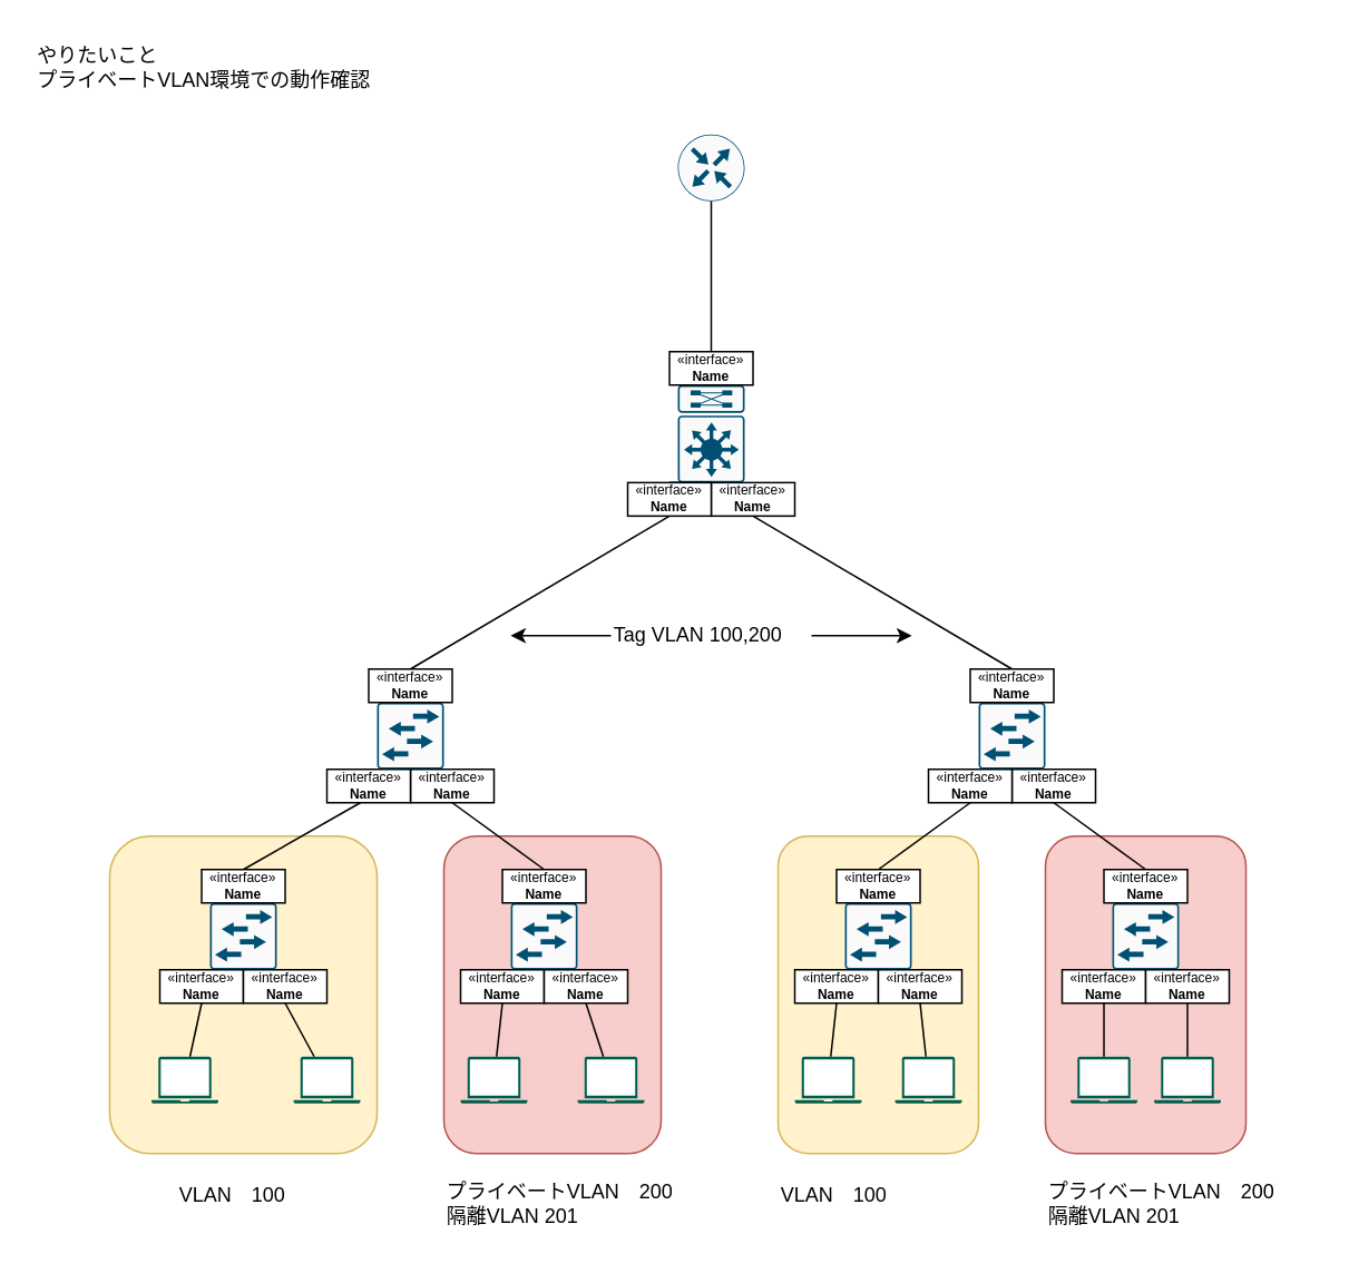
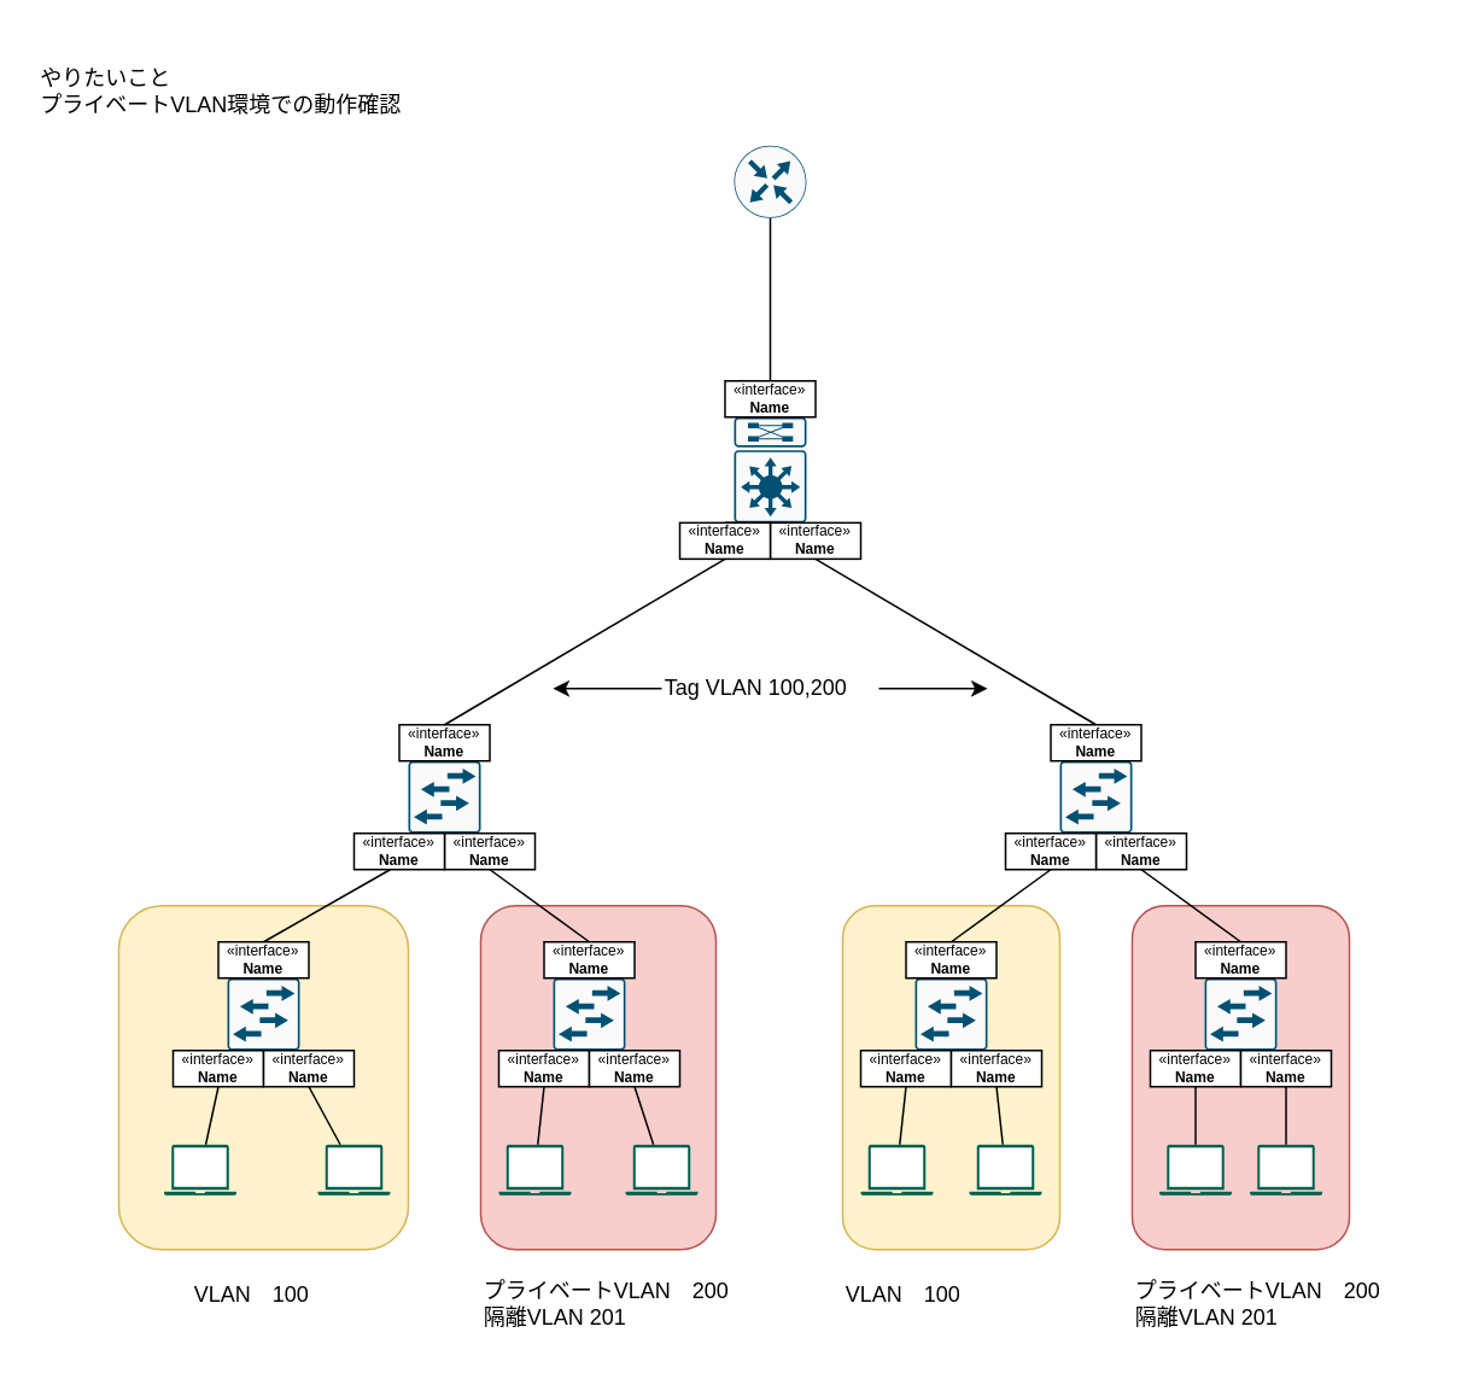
  <mxCell id="0" />
  <mxCell id="1" parent="0" />
  <mxCell id="2" value="" style="rounded=1;whiteSpace=wrap;html=1;fillColor=#f8cecc;strokeColor=#b85450;" vertex="1" parent="1"><mxGeometry x="625" y="500" width="120" height="190" as="geometry" /></mxCell>
  <mxCell id="3" value="" style="rounded=1;whiteSpace=wrap;html=1;fillColor=#fff2cc;strokeColor=#d6b656;" vertex="1" parent="1"><mxGeometry x="465" y="500" width="120" height="190" as="geometry" /></mxCell>
  <mxCell id="4" value="" style="rounded=1;whiteSpace=wrap;html=1;fillColor=#f8cecc;strokeColor=#b85450;" vertex="1" parent="1"><mxGeometry x="265" y="500" width="130" height="190" as="geometry" /></mxCell>
  <mxCell id="5" value="" style="rounded=1;whiteSpace=wrap;html=1;fillColor=#fff2cc;strokeColor=#d6b656;" vertex="1" parent="1"><mxGeometry x="65" y="500" width="160" height="190" as="geometry" /></mxCell>
  <mxCell id="6" value="" style="sketch=0;points=[[0.5,0,0],[1,0.5,0],[0.5,1,0],[0,0.5,0],[0.145,0.145,0],[0.856,0.145,0],[0.855,0.856,0],[0.145,0.855,0]];verticalLabelPosition=bottom;html=1;verticalAlign=top;aspect=fixed;align=center;pointerEvents=1;shape=mxgraph.cisco19.rect;prIcon=router;fillColor=#FAFAFA;strokeColor=#005073;" vertex="1" parent="1"><mxGeometry x="405" y="80" width="40" height="40" as="geometry" /></mxCell>
  <mxCell id="7" value="" style="sketch=0;points=[[0.015,0.015,0],[0.985,0.015,0],[0.985,0.985,0],[0.015,0.985,0],[0.25,0,0],[0.5,0,0],[0.75,0,0],[1,0.25,0],[1,0.5,0],[1,0.75,0],[0.75,1,0],[0.5,1,0],[0.25,1,0],[0,0.75,0],[0,0.5,0],[0,0.25,0]];verticalLabelPosition=bottom;html=1;verticalAlign=top;aspect=fixed;align=center;pointerEvents=1;shape=mxgraph.cisco19.rect;prIcon=l2_switch;fillColor=#FAFAFA;strokeColor=#005073;" vertex="1" parent="1"><mxGeometry x="225" y="420" width="40" height="40" as="geometry" /></mxCell>
  <mxCell id="8" value="" style="sketch=0;points=[[0.015,0.015,0],[0.985,0.015,0],[0.985,0.985,0],[0.015,0.985,0],[0.25,0,0],[0.5,0,0],[0.75,0,0],[1,0.25,0],[1,0.5,0],[1,0.75,0],[0.75,1,0],[0.5,1,0],[0.25,1,0],[0,0.75,0],[0,0.5,0],[0,0.25,0]];verticalLabelPosition=bottom;html=1;verticalAlign=top;aspect=fixed;align=center;pointerEvents=1;shape=mxgraph.cisco19.rect;prIcon=l3_modular;fillColor=#FAFAFA;strokeColor=#005073;" vertex="1" parent="1"><mxGeometry x="405" y="230" width="40" height="58.4" as="geometry" /></mxCell>
  <mxCell id="9" value="" style="sketch=0;points=[[0.015,0.015,0],[0.985,0.015,0],[0.985,0.985,0],[0.015,0.985,0],[0.25,0,0],[0.5,0,0],[0.75,0,0],[1,0.25,0],[1,0.5,0],[1,0.75,0],[0.75,1,0],[0.5,1,0],[0.25,1,0],[0,0.75,0],[0,0.5,0],[0,0.25,0]];verticalLabelPosition=bottom;html=1;verticalAlign=top;aspect=fixed;align=center;pointerEvents=1;shape=mxgraph.cisco19.rect;prIcon=l2_switch;fillColor=#FAFAFA;strokeColor=#005073;" vertex="1" parent="1"><mxGeometry x="585" y="420" width="40" height="40" as="geometry" /></mxCell>
  <mxCell id="10" value="" style="endArrow=none;html=1;rounded=0;exitX=0.5;exitY=0;exitDx=0;exitDy=0;exitPerimeter=0;entryX=0.5;entryY=1;entryDx=0;entryDy=0;entryPerimeter=0;" edge="1" parent="1" source="67" target="6"><mxGeometry width="50" height="50" relative="1" as="geometry"><mxPoint x="445" y="320" as="sourcePoint" /><mxPoint x="440" y="120" as="targetPoint" /><Array as="points" /></mxGeometry></mxCell>
  <mxCell id="11" value="" style="endArrow=none;html=1;rounded=0;entryX=0.5;entryY=1;entryDx=0;entryDy=0;entryPerimeter=0;exitX=0.5;exitY=0;exitDx=0;exitDy=0;" edge="1" parent="1" source="65" target="8"><mxGeometry width="50" height="50" relative="1" as="geometry"><mxPoint x="255" y="390" as="sourcePoint" /><mxPoint x="455" y="130" as="targetPoint" /><Array as="points" /></mxGeometry></mxCell>
  <mxCell id="12" value="" style="endArrow=none;html=1;rounded=0;exitX=0.5;exitY=1;exitDx=0;exitDy=0;entryX=0.5;entryY=0;entryDx=0;entryDy=0;" edge="1" parent="1" source="63" target="51"><mxGeometry width="50" height="50" relative="1" as="geometry"><mxPoint x="270" y="410" as="sourcePoint" /><mxPoint x="455" y="298" as="targetPoint" /><Array as="points" /></mxGeometry></mxCell>
  <mxCell id="13" value="" style="sketch=0;points=[[0.015,0.015,0],[0.985,0.015,0],[0.985,0.985,0],[0.015,0.985,0],[0.25,0,0],[0.5,0,0],[0.75,0,0],[1,0.25,0],[1,0.5,0],[1,0.75,0],[0.75,1,0],[0.5,1,0],[0.25,1,0],[0,0.75,0],[0,0.5,0],[0,0.25,0]];verticalLabelPosition=bottom;html=1;verticalAlign=top;aspect=fixed;align=center;pointerEvents=1;shape=mxgraph.cisco19.rect;prIcon=l2_switch;fillColor=#FAFAFA;strokeColor=#005073;" vertex="1" parent="1"><mxGeometry x="125" y="540" width="40" height="40" as="geometry" /></mxCell>
  <mxCell id="14" value="" style="sketch=0;points=[[0.015,0.015,0],[0.985,0.015,0],[0.985,0.985,0],[0.015,0.985,0],[0.25,0,0],[0.5,0,0],[0.75,0,0],[1,0.25,0],[1,0.5,0],[1,0.75,0],[0.75,1,0],[0.5,1,0],[0.25,1,0],[0,0.75,0],[0,0.5,0],[0,0.25,0]];verticalLabelPosition=bottom;html=1;verticalAlign=top;aspect=fixed;align=center;pointerEvents=1;shape=mxgraph.cisco19.rect;prIcon=l2_switch;fillColor=#FAFAFA;strokeColor=#005073;" vertex="1" parent="1"><mxGeometry x="505" y="540" width="40" height="40" as="geometry" /></mxCell>
  <mxCell id="15" value="" style="endArrow=none;html=1;rounded=0;exitX=0.5;exitY=1;exitDx=0;exitDy=0;entryX=0.5;entryY=0;entryDx=0;entryDy=0;" edge="1" parent="1" source="50" target="57"><mxGeometry width="50" height="50" relative="1" as="geometry"><mxPoint x="455" y="298" as="sourcePoint" /><mxPoint x="615" y="430" as="targetPoint" /><Array as="points" /></mxGeometry></mxCell>
  <mxCell id="16" value="" style="endArrow=none;html=1;rounded=0;entryX=0.5;entryY=0;entryDx=0;entryDy=0;exitX=0.4;exitY=1;exitDx=0;exitDy=0;exitPerimeter=0;" edge="1" parent="1" source="47" target="45"><mxGeometry width="50" height="50" relative="1" as="geometry"><mxPoint x="215" y="480" as="sourcePoint" /><mxPoint x="165" y="520" as="targetPoint" /><Array as="points" /></mxGeometry></mxCell>
  <mxCell id="17" value="" style="sketch=0;points=[[0.015,0.015,0],[0.985,0.015,0],[0.985,0.985,0],[0.015,0.985,0],[0.25,0,0],[0.5,0,0],[0.75,0,0],[1,0.25,0],[1,0.5,0],[1,0.75,0],[0.75,1,0],[0.5,1,0],[0.25,1,0],[0,0.75,0],[0,0.5,0],[0,0.25,0]];verticalLabelPosition=bottom;html=1;verticalAlign=top;aspect=fixed;align=center;pointerEvents=1;shape=mxgraph.cisco19.rect;prIcon=l2_switch;fillColor=#FAFAFA;strokeColor=#005073;" vertex="1" parent="1"><mxGeometry x="305" y="540" width="40" height="40" as="geometry" /></mxCell>
  <mxCell id="18" value="" style="endArrow=none;html=1;rounded=0;exitX=0.5;exitY=0;exitDx=0;exitDy=0;entryX=0.5;entryY=1;entryDx=0;entryDy=0;" edge="1" parent="1" source="54" target="46"><mxGeometry width="50" height="50" relative="1" as="geometry"><mxPoint x="255" y="470" as="sourcePoint" /><mxPoint x="285" y="480" as="targetPoint" /><Array as="points" /></mxGeometry></mxCell>
  <mxCell id="19" value="" style="sketch=0;points=[[0.015,0.015,0],[0.985,0.015,0],[0.985,0.985,0],[0.015,0.985,0],[0.25,0,0],[0.5,0,0],[0.75,0,0],[1,0.25,0],[1,0.5,0],[1,0.75,0],[0.75,1,0],[0.5,1,0],[0.25,1,0],[0,0.75,0],[0,0.5,0],[0,0.25,0]];verticalLabelPosition=bottom;html=1;verticalAlign=top;aspect=fixed;align=center;pointerEvents=1;shape=mxgraph.cisco19.rect;prIcon=l2_switch;fillColor=#FAFAFA;strokeColor=#005073;" vertex="1" parent="1"><mxGeometry x="665" y="540" width="40" height="40" as="geometry" /></mxCell>
  <mxCell id="20" value="" style="endArrow=none;html=1;rounded=0;exitX=0.5;exitY=0;exitDx=0;exitDy=0;entryX=0.5;entryY=1;entryDx=0;entryDy=0;" edge="1" parent="1" source="60" target="49"><mxGeometry width="50" height="50" relative="1" as="geometry"><mxPoint x="615" y="470" as="sourcePoint" /><mxPoint x="535" y="550" as="targetPoint" /><Array as="points" /></mxGeometry></mxCell>
- <mxCell id="21" value="やりたいこと&lt;div&gt;プライベートVLAN環境での動作確認&lt;/div&gt;" style="text;html=1;align=left;verticalAlign=middle;resizable=0;points=[];autosize=1;strokeColor=none;fillColor=none;" vertex="1" parent="1"><mxGeometry x="20" y="20" width="220" height="40" as="geometry" /></mxCell>
+ <mxCell id="21" value="やりたいこと&lt;div&gt;プライベートVLAN環境での動作確認&lt;/div&gt;" style="text;html=1;align=left;verticalAlign=middle;resizable=0;points=[];autosize=1;strokeColor=none;fillColor=none;" vertex="1" parent="1"><mxGeometry x="20" y="30" width="220" height="40" as="geometry" /></mxCell>
  <mxCell id="22" value="" style="sketch=0;pointerEvents=1;shadow=0;dashed=0;html=1;strokeColor=none;fillColor=#005F4B;labelPosition=center;verticalLabelPosition=bottom;verticalAlign=top;align=center;outlineConnect=0;shape=mxgraph.veeam2.laptop;" vertex="1" parent="1"><mxGeometry x="90" y="632" width="40" height="28" as="geometry" /></mxCell>
  <mxCell id="23" value="" style="sketch=0;pointerEvents=1;shadow=0;dashed=0;html=1;strokeColor=none;fillColor=#005F4B;labelPosition=center;verticalLabelPosition=bottom;verticalAlign=top;align=center;outlineConnect=0;shape=mxgraph.veeam2.laptop;" vertex="1" parent="1"><mxGeometry x="175" y="632" width="40" height="28" as="geometry" /></mxCell>
  <mxCell id="24" value="" style="sketch=0;pointerEvents=1;shadow=0;dashed=0;html=1;strokeColor=none;fillColor=#005F4B;labelPosition=center;verticalLabelPosition=bottom;verticalAlign=top;align=center;outlineConnect=0;shape=mxgraph.veeam2.laptop;" vertex="1" parent="1"><mxGeometry x="275" y="632" width="40" height="28" as="geometry" /></mxCell>
  <mxCell id="25" value="" style="sketch=0;pointerEvents=1;shadow=0;dashed=0;html=1;strokeColor=none;fillColor=#005F4B;labelPosition=center;verticalLabelPosition=bottom;verticalAlign=top;align=center;outlineConnect=0;shape=mxgraph.veeam2.laptop;" vertex="1" parent="1"><mxGeometry x="345" y="632" width="40" height="28" as="geometry" /></mxCell>
  <mxCell id="26" value="" style="sketch=0;pointerEvents=1;shadow=0;dashed=0;html=1;strokeColor=none;fillColor=#005F4B;labelPosition=center;verticalLabelPosition=bottom;verticalAlign=top;align=center;outlineConnect=0;shape=mxgraph.veeam2.laptop;" vertex="1" parent="1"><mxGeometry x="535" y="632" width="40" height="28" as="geometry" /></mxCell>
  <mxCell id="27" value="" style="sketch=0;pointerEvents=1;shadow=0;dashed=0;html=1;strokeColor=none;fillColor=#005F4B;labelPosition=center;verticalLabelPosition=bottom;verticalAlign=top;align=center;outlineConnect=0;shape=mxgraph.veeam2.laptop;" vertex="1" parent="1"><mxGeometry x="475" y="632" width="40" height="28" as="geometry" /></mxCell>
  <mxCell id="28" value="" style="sketch=0;pointerEvents=1;shadow=0;dashed=0;html=1;strokeColor=none;fillColor=#005F4B;labelPosition=center;verticalLabelPosition=bottom;verticalAlign=top;align=center;outlineConnect=0;shape=mxgraph.veeam2.laptop;" vertex="1" parent="1"><mxGeometry x="690" y="632" width="40" height="28" as="geometry" /></mxCell>
  <mxCell id="29" value="" style="sketch=0;pointerEvents=1;shadow=0;dashed=0;html=1;strokeColor=none;fillColor=#005F4B;labelPosition=center;verticalLabelPosition=bottom;verticalAlign=top;align=center;outlineConnect=0;shape=mxgraph.veeam2.laptop;" vertex="1" parent="1"><mxGeometry x="640" y="632" width="40" height="28" as="geometry" /></mxCell>
  <mxCell id="30" value="プライベートVLAN　200&lt;div&gt;隔離VLAN 201&lt;/div&gt;" style="text;html=1;align=left;verticalAlign=middle;resizable=0;points=[];autosize=1;strokeColor=none;fillColor=none;" vertex="1" parent="1"><mxGeometry x="265" y="700" width="160" height="40" as="geometry" /></mxCell>
  <mxCell id="31" value="プライベートVLAN　200&lt;div&gt;隔離VLAN 201&lt;/div&gt;" style="text;html=1;align=left;verticalAlign=middle;resizable=0;points=[];autosize=1;strokeColor=none;fillColor=none;" vertex="1" parent="1"><mxGeometry x="625" y="700" width="160" height="40" as="geometry" /></mxCell>
  <mxCell id="32" value="VLAN　100" style="text;html=1;align=left;verticalAlign=middle;resizable=0;points=[];autosize=1;strokeColor=none;fillColor=none;" vertex="1" parent="1"><mxGeometry x="105" y="700" width="90" height="30" as="geometry" /></mxCell>
  <mxCell id="33" value="VLAN　100" style="text;html=1;align=left;verticalAlign=middle;resizable=0;points=[];autosize=1;strokeColor=none;fillColor=none;" vertex="1" parent="1"><mxGeometry x="465" y="700" width="90" height="30" as="geometry" /></mxCell>
  <mxCell id="34" style="edgeStyle=orthogonalEdgeStyle;rounded=0;orthogonalLoop=1;jettySize=auto;html=1;" edge="1" parent="1" source="36"><mxGeometry relative="1" as="geometry"><mxPoint x="305" y="380" as="targetPoint" /></mxGeometry></mxCell>
  <mxCell id="35" style="edgeStyle=orthogonalEdgeStyle;rounded=0;orthogonalLoop=1;jettySize=auto;html=1;" edge="1" parent="1" source="36"><mxGeometry relative="1" as="geometry"><mxPoint x="545" y="380" as="targetPoint" /></mxGeometry></mxCell>
  <mxCell id="36" value="Tag VLAN 100,200" style="text;html=1;align=left;verticalAlign=middle;resizable=0;points=[];autosize=1;strokeColor=none;fillColor=none;" vertex="1" parent="1"><mxGeometry x="365" y="365" width="120" height="30" as="geometry" /></mxCell>
  <mxCell id="37" value="" style="endArrow=none;html=1;rounded=0;exitX=0.5;exitY=1;exitDx=0;exitDy=0;" edge="1" parent="1" source="43" target="22"><mxGeometry width="50" height="50" relative="1" as="geometry"><mxPoint x="255" y="470" as="sourcePoint" /><mxPoint x="175" y="550" as="targetPoint" /><Array as="points" /></mxGeometry></mxCell>
  <mxCell id="38" value="" style="endArrow=none;html=1;rounded=0;exitX=0.5;exitY=1;exitDx=0;exitDy=0;" edge="1" parent="1" source="44" target="23"><mxGeometry width="50" height="50" relative="1" as="geometry"><mxPoint x="164" y="580" as="sourcePoint" /><mxPoint x="147" y="642" as="targetPoint" /><Array as="points" /></mxGeometry></mxCell>
  <mxCell id="39" value="" style="endArrow=none;html=1;rounded=0;exitX=0.5;exitY=1;exitDx=0;exitDy=0;" edge="1" parent="1" source="52" target="24"><mxGeometry width="50" height="50" relative="1" as="geometry"><mxPoint x="305" y="580" as="sourcePoint" /><mxPoint x="329" y="632" as="targetPoint" /><Array as="points" /></mxGeometry></mxCell>
  <mxCell id="40" value="" style="endArrow=none;html=1;rounded=0;exitX=0.5;exitY=1;exitDx=0;exitDy=0;" edge="1" parent="1" source="53" target="25"><mxGeometry width="50" height="50" relative="1" as="geometry"><mxPoint x="333" y="580" as="sourcePoint" /><mxPoint x="357" y="632" as="targetPoint" /><Array as="points" /></mxGeometry></mxCell>
  <mxCell id="41" value="" style="endArrow=none;html=1;rounded=0;exitX=0.5;exitY=1;exitDx=0;exitDy=0;" edge="1" parent="1" source="55" target="27"><mxGeometry width="50" height="50" relative="1" as="geometry"><mxPoint x="475" y="580" as="sourcePoint" /><mxPoint x="499" y="632" as="targetPoint" /><Array as="points" /></mxGeometry></mxCell>
  <mxCell id="42" value="" style="endArrow=none;html=1;rounded=0;exitX=0.5;exitY=1;exitDx=0;exitDy=0;" edge="1" parent="1" source="56" target="26"><mxGeometry width="50" height="50" relative="1" as="geometry"><mxPoint x="535" y="580" as="sourcePoint" /><mxPoint x="559" y="632" as="targetPoint" /><Array as="points" /></mxGeometry></mxCell>
  <mxCell id="43" value="«interface»&lt;br&gt;&lt;b&gt;Name&lt;/b&gt;" style="html=1;whiteSpace=wrap;fontSize=8;" vertex="1" parent="1"><mxGeometry x="95" y="580" width="50" height="20" as="geometry" /></mxCell>
  <mxCell id="44" value="«interface»&lt;br&gt;&lt;b&gt;Name&lt;/b&gt;" style="html=1;whiteSpace=wrap;fontSize=8;" vertex="1" parent="1"><mxGeometry x="145" y="580" width="50" height="20" as="geometry" /></mxCell>
  <mxCell id="45" value="«interface»&lt;br&gt;&lt;b&gt;Name&lt;/b&gt;" style="html=1;whiteSpace=wrap;fontSize=8;" vertex="1" parent="1"><mxGeometry x="120" y="520" width="50" height="20" as="geometry" /></mxCell>
  <mxCell id="46" value="«interface»&lt;br&gt;&lt;b&gt;Name&lt;/b&gt;" style="html=1;whiteSpace=wrap;fontSize=8;" vertex="1" parent="1"><mxGeometry x="245" y="460" width="50" height="20" as="geometry" /></mxCell>
  <mxCell id="47" value="«interface»&lt;br&gt;&lt;b&gt;Name&lt;/b&gt;" style="html=1;whiteSpace=wrap;fontSize=8;" vertex="1" parent="1"><mxGeometry x="195" y="460" width="50" height="20" as="geometry" /></mxCell>
  <mxCell id="48" value="«interface»&lt;br&gt;&lt;b&gt;Name&lt;/b&gt;" style="html=1;whiteSpace=wrap;fontSize=8;" vertex="1" parent="1"><mxGeometry x="220" y="400" width="50" height="20" as="geometry" /></mxCell>
  <mxCell id="49" value="«interface»&lt;br&gt;&lt;b&gt;Name&lt;/b&gt;" style="html=1;whiteSpace=wrap;fontSize=8;" vertex="1" parent="1"><mxGeometry x="605" y="460" width="50" height="20" as="geometry" /></mxCell>
  <mxCell id="50" value="«interface»&lt;br&gt;&lt;b&gt;Name&lt;/b&gt;" style="html=1;whiteSpace=wrap;fontSize=8;" vertex="1" parent="1"><mxGeometry x="555" y="460" width="50" height="20" as="geometry" /></mxCell>
  <mxCell id="51" value="«interface»&lt;br&gt;&lt;b&gt;Name&lt;/b&gt;" style="html=1;whiteSpace=wrap;fontSize=8;" vertex="1" parent="1"><mxGeometry x="580" y="400" width="50" height="20" as="geometry" /></mxCell>
  <mxCell id="52" value="«interface»&lt;br&gt;&lt;b&gt;Name&lt;/b&gt;" style="html=1;whiteSpace=wrap;fontSize=8;" vertex="1" parent="1"><mxGeometry x="275" y="580" width="50" height="20" as="geometry" /></mxCell>
  <mxCell id="53" value="«interface»&lt;br&gt;&lt;b&gt;Name&lt;/b&gt;" style="html=1;whiteSpace=wrap;fontSize=8;" vertex="1" parent="1"><mxGeometry x="325" y="580" width="50" height="20" as="geometry" /></mxCell>
  <mxCell id="54" value="«interface»&lt;br&gt;&lt;b&gt;Name&lt;/b&gt;" style="html=1;whiteSpace=wrap;fontSize=8;" vertex="1" parent="1"><mxGeometry x="300" y="520" width="50" height="20" as="geometry" /></mxCell>
  <mxCell id="55" value="«interface»&lt;br&gt;&lt;b&gt;Name&lt;/b&gt;" style="html=1;whiteSpace=wrap;fontSize=8;" vertex="1" parent="1"><mxGeometry x="475" y="580" width="50" height="20" as="geometry" /></mxCell>
  <mxCell id="56" value="«interface»&lt;br&gt;&lt;b&gt;Name&lt;/b&gt;" style="html=1;whiteSpace=wrap;fontSize=8;" vertex="1" parent="1"><mxGeometry x="525" y="580" width="50" height="20" as="geometry" /></mxCell>
  <mxCell id="57" value="«interface»&lt;br&gt;&lt;b&gt;Name&lt;/b&gt;" style="html=1;whiteSpace=wrap;fontSize=8;" vertex="1" parent="1"><mxGeometry x="500" y="520" width="50" height="20" as="geometry" /></mxCell>
  <mxCell id="58" value="«interface»&lt;br&gt;&lt;b&gt;Name&lt;/b&gt;" style="html=1;whiteSpace=wrap;fontSize=8;" vertex="1" parent="1"><mxGeometry x="635" y="580" width="50" height="20" as="geometry" /></mxCell>
  <mxCell id="59" value="«interface»&lt;br&gt;&lt;b&gt;Name&lt;/b&gt;" style="html=1;whiteSpace=wrap;fontSize=8;" vertex="1" parent="1"><mxGeometry x="685" y="580" width="50" height="20" as="geometry" /></mxCell>
  <mxCell id="60" value="«interface»&lt;br&gt;&lt;b&gt;Name&lt;/b&gt;" style="html=1;whiteSpace=wrap;fontSize=8;" vertex="1" parent="1"><mxGeometry x="660" y="520" width="50" height="20" as="geometry" /></mxCell>
  <mxCell id="61" value="" style="endArrow=none;html=1;rounded=0;exitX=0.5;exitY=1;exitDx=0;exitDy=0;" edge="1" parent="1" source="59" target="28"><mxGeometry width="50" height="50" relative="1" as="geometry"><mxPoint x="560" y="610" as="sourcePoint" /><mxPoint x="563" y="642" as="targetPoint" /><Array as="points" /></mxGeometry></mxCell>
  <mxCell id="62" value="" style="endArrow=none;html=1;rounded=0;exitX=0.5;exitY=1;exitDx=0;exitDy=0;" edge="1" parent="1" source="58" target="29"><mxGeometry width="50" height="50" relative="1" as="geometry"><mxPoint x="570" y="620" as="sourcePoint" /><mxPoint x="573" y="652" as="targetPoint" /><Array as="points" /></mxGeometry></mxCell>
  <mxCell id="63" value="«interface»&lt;br&gt;&lt;b&gt;Name&lt;/b&gt;" style="html=1;whiteSpace=wrap;fontSize=8;" vertex="1" parent="1"><mxGeometry x="425" y="288.4" width="50" height="20" as="geometry" /></mxCell>
  <mxCell id="64" value="" style="endArrow=none;html=1;rounded=0;entryX=0.5;entryY=1;entryDx=0;entryDy=0;entryPerimeter=0;exitX=0.5;exitY=0;exitDx=0;exitDy=0;" edge="1" parent="1" source="48" target="65"><mxGeometry width="50" height="50" relative="1" as="geometry"><mxPoint x="245" y="400" as="sourcePoint" /><mxPoint x="425" y="288" as="targetPoint" /><Array as="points" /></mxGeometry></mxCell>
  <mxCell id="65" value="«interface»&lt;br&gt;&lt;b&gt;Name&lt;/b&gt;" style="html=1;whiteSpace=wrap;fontSize=8;" vertex="1" parent="1"><mxGeometry x="375" y="288.4" width="50" height="20" as="geometry" /></mxCell>
  <mxCell id="66" value="" style="endArrow=none;html=1;rounded=0;exitX=0.5;exitY=0;exitDx=0;exitDy=0;exitPerimeter=0;entryX=0.5;entryY=1;entryDx=0;entryDy=0;entryPerimeter=0;" edge="1" parent="1" source="8" target="67"><mxGeometry width="50" height="50" relative="1" as="geometry"><mxPoint x="425" y="230" as="sourcePoint" /><mxPoint x="425" y="120" as="targetPoint" /><Array as="points" /></mxGeometry></mxCell>
  <mxCell id="67" value="«interface»&lt;br&gt;&lt;b&gt;Name&lt;/b&gt;" style="html=1;whiteSpace=wrap;fontSize=8;" vertex="1" parent="1"><mxGeometry x="400" y="210" width="50" height="20" as="geometry" /></mxCell>
